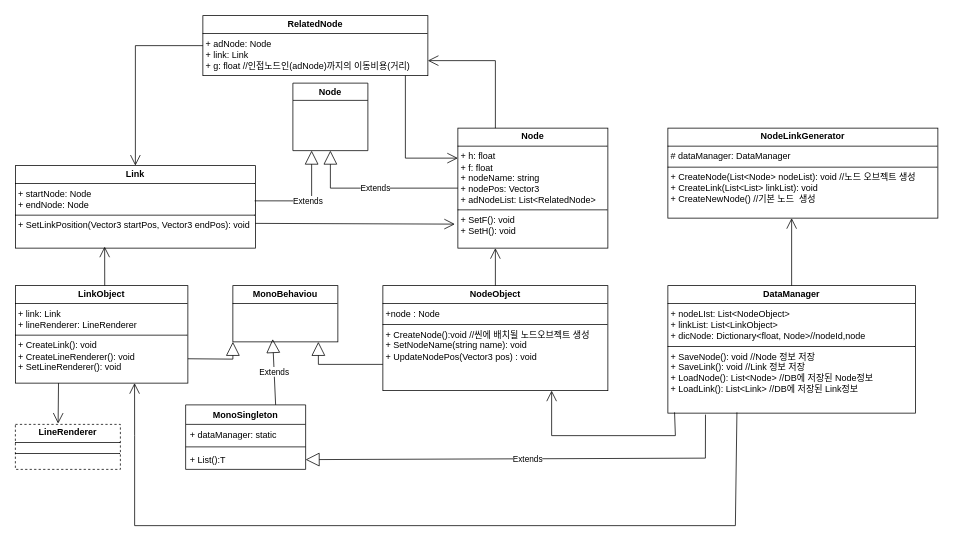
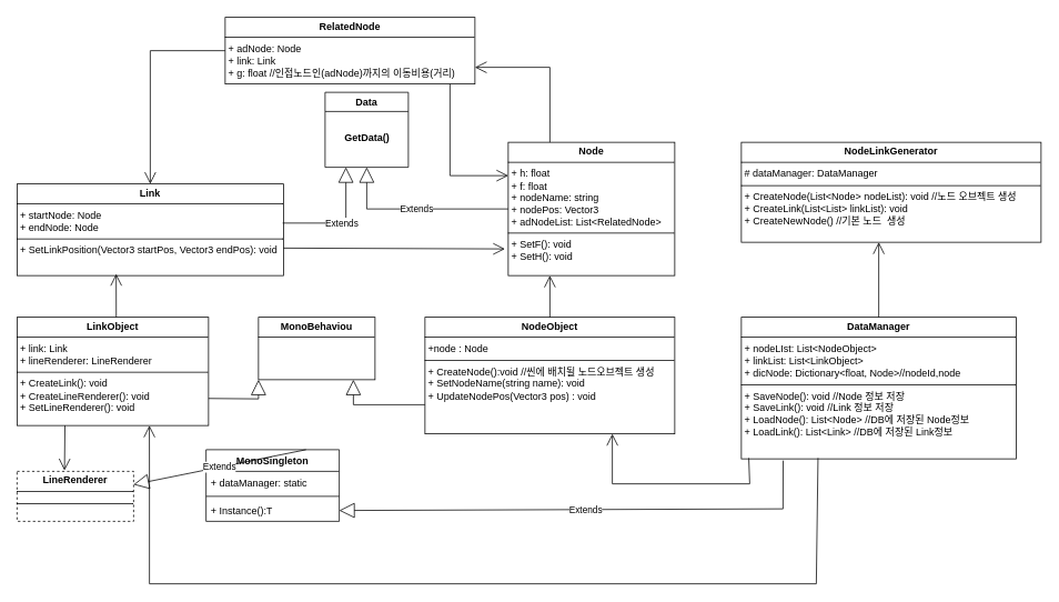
  <mxCell id="0" />
  <mxCell id="1" parent="0" />
- <mxCell id="2" value="Node" style="swimlane;whiteSpace=wrap;html=1;" vertex="1" parent="1"><mxGeometry x="390" y="110" width="100" height="90" as="geometry" /></mxCell>
+ <mxCell id="2" value="Data" style="swimlane;whiteSpace=wrap;html=1;" vertex="1" parent="1"><mxGeometry x="390" y="110" width="100" height="90" as="geometry" /></mxCell>
+ <mxCell id="3" value="&lt;b&gt;GetData()&lt;/b&gt;" style="text;html=1;align=center;verticalAlign=middle;resizable=0;points=[];autosize=1;strokeColor=none;fillColor=none;" vertex="1" parent="2"><mxGeometry x="10" y="40" width="80" height="30" as="geometry" /></mxCell>
  <mxCell id="4" value="&lt;p style=&quot;margin:0px;margin-top:4px;text-align:center;&quot;&gt;&lt;b&gt;RelatedNode&lt;/b&gt;&lt;/p&gt;&lt;hr size=&quot;1&quot; style=&quot;border-style:solid;&quot;&gt;&lt;p style=&quot;margin:0px;margin-left:4px;&quot;&gt;+ adNode:&amp;nbsp;&lt;span style=&quot;background-color: initial;&quot;&gt;Node&lt;/span&gt;&lt;/p&gt;&lt;p style=&quot;margin:0px;margin-left:4px;&quot;&gt;+ link:&amp;nbsp;&lt;span style=&quot;background-color: initial;&quot;&gt;Link&lt;/span&gt;&lt;span style=&quot;background-color: initial;&quot;&gt;&amp;nbsp;&lt;/span&gt;&lt;span style=&quot;background-color: initial;&quot;&gt;&amp;nbsp;&lt;/span&gt;&lt;/p&gt;&lt;p style=&quot;margin:0px;margin-left:4px;&quot;&gt;+ g:&amp;nbsp;&lt;span style=&quot;background-color: initial;&quot;&gt;float&lt;/span&gt;&lt;span style=&quot;background-color: initial;&quot;&gt;&amp;nbsp;//인접노드인(adNode)까지의 이동비용(거리)&lt;/span&gt;&lt;/p&gt;&lt;hr size=&quot;1&quot; style=&quot;border-style:solid;&quot;&gt;&lt;p style=&quot;margin:0px;margin-left:4px;&quot;&gt;&lt;br&gt;&lt;/p&gt;" style="verticalAlign=top;align=left;overflow=fill;html=1;whiteSpace=wrap;" vertex="1" parent="1"><mxGeometry x="270" y="20" width="300" height="80" as="geometry" /></mxCell>
  <mxCell id="5" value="&lt;p style=&quot;margin:0px;margin-top:4px;text-align:center;&quot;&gt;&lt;b&gt;Node&lt;/b&gt;&lt;/p&gt;&lt;hr size=&quot;1&quot; style=&quot;border-style:solid;&quot;&gt;&lt;p style=&quot;margin:0px;margin-left:4px;&quot;&gt;+ h: float&lt;/p&gt;&lt;p style=&quot;margin:0px;margin-left:4px;&quot;&gt;+ f: float&lt;/p&gt;&lt;p style=&quot;margin:0px;margin-left:4px;&quot;&gt;+ nodeName: string&lt;/p&gt;&lt;p style=&quot;margin:0px;margin-left:4px;&quot;&gt;+ nodePos: Vector3&lt;/p&gt;&lt;p style=&quot;margin:0px;margin-left:4px;&quot;&gt;+ adNodeList:&amp;nbsp;&lt;span style=&quot;background-color: initial;&quot;&gt;List&amp;lt;RelatedNode&amp;gt;&lt;/span&gt;&lt;/p&gt;&lt;hr size=&quot;1&quot; style=&quot;border-style:solid;&quot;&gt;&lt;p style=&quot;margin:0px;margin-left:4px;&quot;&gt;+ SetF(): void&lt;/p&gt;&lt;p style=&quot;margin:0px;margin-left:4px;&quot;&gt;+ SetH(): void&lt;/p&gt;" style="verticalAlign=top;align=left;overflow=fill;html=1;whiteSpace=wrap;" vertex="1" parent="1"><mxGeometry x="610" y="170" width="200" height="160" as="geometry" /></mxCell>
  <mxCell id="6" value="&lt;p style=&quot;margin:0px;margin-top:4px;text-align:center;&quot;&gt;&lt;b&gt;Link&lt;/b&gt;&lt;/p&gt;&lt;hr size=&quot;1&quot; style=&quot;border-style:solid;&quot;&gt;&lt;p style=&quot;margin:0px;margin-left:4px;&quot;&gt;+ startNode: Node&lt;/p&gt;&lt;p style=&quot;margin:0px;margin-left:4px;&quot;&gt;+ endNode: Node&lt;/p&gt;&lt;hr size=&quot;1&quot; style=&quot;border-style:solid;&quot;&gt;&lt;p style=&quot;margin:0px;margin-left:4px;&quot;&gt;+ SetLinkPosition(Vector3 startPos, Vector3 endPos): void&lt;/p&gt;" style="verticalAlign=top;align=left;overflow=fill;html=1;whiteSpace=wrap;" vertex="1" parent="1"><mxGeometry x="20" y="220" width="320" height="110" as="geometry" /></mxCell>
  <mxCell id="7" value="" style="endArrow=open;endFill=1;endSize=12;html=1;rounded=0;exitX=0;exitY=0.5;exitDx=0;exitDy=0;entryX=0.5;entryY=0;entryDx=0;entryDy=0;" edge="1" parent="1" source="4" target="6"><mxGeometry width="160" relative="1" as="geometry"><mxPoint x="450" y="370" as="sourcePoint" /><mxPoint y="259" as="targetPoint" x="740" /><Array as="points"><mxPoint x="180" y="60" /></Array></mxGeometry></mxCell>
  <mxCell id="8" value="" style="endArrow=open;endFill=1;endSize=12;html=1;rounded=0;entryX=-0.02;entryY=0.8;entryDx=0;entryDy=0;exitX=1;exitY=0.7;exitDx=0;exitDy=0;entryPerimeter=0;exitPerimeter=0;" edge="1" parent="1" source="6" target="5"><mxGeometry width="160" relative="1" as="geometry"><mxPoint x="490" y="400" as="sourcePoint" /><mxPoint x="800" y="290" as="targetPoint" /></mxGeometry></mxCell>
  <mxCell id="9" value="&lt;p style=&quot;margin:0px;margin-top:4px;text-align:center;&quot;&gt;&lt;b&gt;MonoBehaviou&lt;/b&gt;&lt;/p&gt;&lt;hr size=&quot;1&quot; style=&quot;border-style:solid;&quot;&gt;&lt;div style=&quot;height:2px;&quot;&gt;&lt;/div&gt;" style="verticalAlign=top;align=left;overflow=fill;html=1;whiteSpace=wrap;" vertex="1" parent="1"><mxGeometry x="310" y="380" width="140" height="75" as="geometry" /></mxCell>
  <mxCell id="10" value="&lt;p style=&quot;margin:0px;margin-top:4px;text-align:center;&quot;&gt;&lt;b&gt;NodeObject&lt;/b&gt;&lt;/p&gt;&lt;hr size=&quot;1&quot; style=&quot;border-style:solid;&quot;&gt;&lt;p style=&quot;margin:0px;margin-left:4px;&quot;&gt;+node : Node&lt;/p&gt;&lt;hr size=&quot;1&quot; style=&quot;border-style:solid;&quot;&gt;&lt;p style=&quot;margin:0px;margin-left:4px;&quot;&gt;+ CreateNode():void //씬에 배치될 노드오브젝트 생성&lt;/p&gt;&lt;p style=&quot;margin:0px;margin-left:4px;&quot;&gt;+ SetNodeName(string name): void&lt;/p&gt;&lt;p style=&quot;margin:0px;margin-left:4px;&quot;&gt;+ UpdateNodePos(Vector3 pos) : void&lt;/p&gt;" style="verticalAlign=top;align=left;overflow=fill;html=1;whiteSpace=wrap;" vertex="1" parent="1"><mxGeometry x="510" y="380" width="300" height="140" as="geometry" /></mxCell>
  <mxCell id="11" value="&lt;p style=&quot;margin:0px;margin-top:4px;text-align:center;&quot;&gt;&lt;b&gt;LinkObject&lt;/b&gt;&lt;/p&gt;&lt;hr size=&quot;1&quot; style=&quot;border-style:solid;&quot;&gt;&lt;p style=&quot;margin:0px;margin-left:4px;&quot;&gt;+ link: Link&lt;/p&gt;&lt;p style=&quot;margin:0px;margin-left:4px;&quot;&gt;+ lineRenderer: LineRenderer&lt;/p&gt;&lt;hr size=&quot;1&quot; style=&quot;border-style:solid;&quot;&gt;&lt;p style=&quot;margin:0px;margin-left:4px;&quot;&gt;+ CreateLink(): void&lt;/p&gt;&lt;p style=&quot;margin:0px;margin-left:4px;&quot;&gt;+ CreateLineRenderer(): void&lt;/p&gt;&lt;p style=&quot;margin:0px;margin-left:4px;&quot;&gt;+ SetLineRenderer(): void&lt;/p&gt;" style="verticalAlign=top;align=left;overflow=fill;html=1;whiteSpace=wrap;" vertex="1" parent="1"><mxGeometry x="20" y="380" width="230" height="130" as="geometry" /></mxCell>
  <mxCell id="12" value="" style="endArrow=open;endFill=1;endSize=12;html=1;rounded=0;exitX=0.518;exitY=0;exitDx=0;exitDy=0;entryX=0.372;entryY=0.982;entryDx=0;entryDy=0;entryPerimeter=0;exitPerimeter=0;" edge="1" parent="1" source="11" target="6"><mxGeometry width="160" relative="1" as="geometry"><mxPoint x="440" y="220" as="sourcePoint" /><mxPoint x="600" y="220" as="targetPoint" /></mxGeometry></mxCell>
  <mxCell id="13" value="" style="endArrow=open;endFill=1;endSize=12;html=1;rounded=0;exitX=0.5;exitY=0;exitDx=0;exitDy=0;entryX=0.25;entryY=1;entryDx=0;entryDy=0;" edge="1" parent="1" source="10" target="5"><mxGeometry width="160" relative="1" as="geometry"><mxPoint x="440" y="220" as="sourcePoint" /><mxPoint x="600" y="310" as="targetPoint" /></mxGeometry></mxCell>
  <mxCell id="14" value="&lt;p style=&quot;margin:0px;margin-top:4px;text-align:center;&quot;&gt;&lt;b&gt;LineRenderer&lt;/b&gt;&lt;/p&gt;&lt;hr size=&quot;1&quot; style=&quot;border-style:solid;&quot;&gt;&lt;div style=&quot;height:2px;&quot;&gt;&lt;/div&gt;&lt;hr size=&quot;1&quot; style=&quot;border-style:solid;&quot;&gt;&lt;div style=&quot;height:2px;&quot;&gt;&lt;/div&gt;" style="verticalAlign=top;align=left;overflow=fill;html=1;whiteSpace=wrap;dashed=1;" vertex="1" parent="1"><mxGeometry x="20" y="565" width="140" height="60" as="geometry" /></mxCell>
  <mxCell id="15" value="" style="endArrow=open;endFill=1;endSize=12;html=1;rounded=0;exitX=0.25;exitY=1;exitDx=0;exitDy=0;entryX=0.407;entryY=-0.017;entryDx=0;entryDy=0;entryPerimeter=0;" edge="1" parent="1" source="11" target="14"><mxGeometry width="160" relative="1" as="geometry"><mxPoint x="440" y="320" as="sourcePoint" /><mxPoint x="77" y="550" as="targetPoint" /></mxGeometry></mxCell>
  <mxCell id="16" value="" style="endArrow=open;endFill=1;endSize=12;html=1;rounded=0;exitX=0.9;exitY=1;exitDx=0;exitDy=0;exitPerimeter=0;entryX=0;entryY=0.25;entryDx=0;entryDy=0;" edge="1" parent="1" source="4" target="5"><mxGeometry width="160" relative="1" as="geometry"><mxPoint x="440" y="220" as="sourcePoint" /><mxPoint x="600" y="220" as="targetPoint" /><Array as="points"><mxPoint x="540" y="210" /></Array></mxGeometry></mxCell>
  <mxCell id="17" value="" style="endArrow=open;endFill=1;endSize=12;html=1;rounded=0;exitX=0.25;exitY=0;exitDx=0;exitDy=0;entryX=1;entryY=0.75;entryDx=0;entryDy=0;" edge="1" parent="1" source="5" target="4"><mxGeometry width="160" relative="1" as="geometry"><mxPoint x="440" y="220" as="sourcePoint" /><mxPoint x="600" y="220" as="targetPoint" /><Array as="points"><mxPoint x="660" y="80" /></Array></mxGeometry></mxCell>
  <mxCell id="18" value="&lt;p style=&quot;margin:0px;margin-top:4px;text-align:center;&quot;&gt;&lt;b&gt;DataManager&lt;/b&gt;&lt;/p&gt;&lt;hr size=&quot;1&quot; style=&quot;border-style:solid;&quot;&gt;&lt;p style=&quot;margin:0px;margin-left:4px;&quot;&gt;+ nodeLIst: List&amp;lt;NodeObject&amp;gt;&lt;/p&gt;&lt;p style=&quot;margin:0px;margin-left:4px;&quot;&gt;+ linkList: List&amp;lt;LinkObject&amp;gt;&lt;/p&gt;&lt;p style=&quot;margin:0px;margin-left:4px;&quot;&gt;+ dicNode: Dictionary&amp;lt;float, Node&amp;gt;//nodeId,node&lt;/p&gt;&lt;hr size=&quot;1&quot; style=&quot;border-style:solid;&quot;&gt;&lt;p style=&quot;margin:0px;margin-left:4px;&quot;&gt;+ SaveNode(): void //Node 정보 저장&lt;/p&gt;&lt;p style=&quot;margin:0px;margin-left:4px;&quot;&gt;+ SaveLink(): void //Link 정보 저장&lt;/p&gt;&lt;p style=&quot;margin:0px;margin-left:4px;&quot;&gt;+ LoadNode(): List&amp;lt;Node&amp;gt; //DB에 저장된 Node정보&lt;/p&gt;&lt;p style=&quot;margin:0px;margin-left:4px;&quot;&gt;+ LoadLink(): List&amp;lt;Link&amp;gt; //DB에 저장된 Link정보&lt;/p&gt;" style="verticalAlign=top;align=left;overflow=fill;html=1;whiteSpace=wrap;" vertex="1" parent="1"><mxGeometry x="890" y="380" width="330" height="170" as="geometry" /></mxCell>
  <mxCell id="19" value="" style="endArrow=open;endFill=1;endSize=12;html=1;rounded=0;entryX=0.691;entryY=1;entryDx=0;entryDy=0;entryPerimeter=0;exitX=0.279;exitY=0.994;exitDx=0;exitDy=0;exitPerimeter=0;" edge="1" parent="1" source="18" target="11"><mxGeometry width="160" relative="1" as="geometry"><mxPoint x="980" y="540" as="sourcePoint" /><mxPoint x="620" y="480" as="targetPoint" /><Array as="points"><mxPoint x="980" y="700" /><mxPoint x="179" y="700" /><mxPoint x="179" y="580" /></Array></mxGeometry></mxCell>
  <mxCell id="20" value="" style="endArrow=open;endFill=1;endSize=12;html=1;rounded=0;exitX=0.027;exitY=0.994;exitDx=0;exitDy=0;exitPerimeter=0;entryX=0.75;entryY=1;entryDx=0;entryDy=0;" edge="1" parent="1" source="18" target="10"><mxGeometry width="160" relative="1" as="geometry"><mxPoint x="540" y="760" as="sourcePoint" /><mxPoint y="530" as="targetPoint" x="740" /><Array as="points"><mxPoint x="900" y="580" /><mxPoint x="735" y="580" /></Array></mxGeometry></mxCell>
  <mxCell id="21" value="&lt;p style=&quot;margin:0px;margin-top:4px;text-align:center;&quot;&gt;&lt;b&gt;NodeLinkGenerator&lt;/b&gt;&lt;/p&gt;&lt;hr size=&quot;1&quot; style=&quot;border-style:solid;&quot;&gt;&lt;p style=&quot;margin:0px;margin-left:4px;&quot;&gt;# dataManager: DataManager&lt;/p&gt;&lt;hr size=&quot;1&quot; style=&quot;border-style:solid;&quot;&gt;&lt;p style=&quot;margin:0px;margin-left:4px;&quot;&gt;+ CreateNode(List&amp;lt;Node&amp;gt; nodeList): void //노드 오브젝트 생성&lt;/p&gt;&lt;p style=&quot;margin:0px;margin-left:4px;&quot;&gt;+ CreateLink(List&amp;lt;List&amp;gt; linkList): void&lt;/p&gt;&lt;p style=&quot;margin:0px;margin-left:4px;&quot;&gt;+ CreateNewNode() //기본 노드&amp;nbsp; 생성&lt;/p&gt;&lt;p style=&quot;margin:0px;margin-left:4px;&quot;&gt;&lt;br&gt;&lt;/p&gt;" style="verticalAlign=top;align=left;overflow=fill;html=1;whiteSpace=wrap;" vertex="1" parent="1"><mxGeometry x="890" y="170" width="360" height="120" as="geometry" /></mxCell>
  <mxCell id="22" value="" style="endArrow=block;endSize=16;endFill=0;html=1;rounded=0;exitX=1;exitY=0.75;exitDx=0;exitDy=0;entryX=0;entryY=1;entryDx=0;entryDy=0;" edge="1" parent="1" source="11" target="9"><mxGeometry width="160" relative="1" as="geometry"><mxPoint x="460" y="380" as="sourcePoint" /><mxPoint x="620" y="380" as="targetPoint" /><Array as="points"><mxPoint x="310" y="478" /></Array></mxGeometry></mxCell>
  <mxCell id="23" value="" style="endArrow=block;endSize=16;endFill=0;html=1;rounded=0;exitX=0;exitY=0.75;exitDx=0;exitDy=0;entryX=0.814;entryY=1;entryDx=0;entryDy=0;entryPerimeter=0;" edge="1" parent="1" source="10" target="9"><mxGeometry width="160" relative="1" as="geometry"><mxPoint x="460" y="380" as="sourcePoint" /><mxPoint x="620" y="380" as="targetPoint" /><Array as="points"><mxPoint x="424" y="485" /></Array></mxGeometry></mxCell>
  <mxCell id="24" value="Extends" style="endArrow=block;endSize=16;endFill=0;html=1;rounded=0;exitX=0.997;exitY=0.427;exitDx=0;exitDy=0;exitPerimeter=0;entryX=0.25;entryY=1;entryDx=0;entryDy=0;" edge="1" parent="1" source="6" target="2"><mxGeometry width="160" relative="1" as="geometry"><mxPoint x="460" y="380" as="sourcePoint" /><mxPoint x="620" y="380" as="targetPoint" /><Array as="points"><mxPoint x="415" y="267" /></Array></mxGeometry></mxCell>
  <mxCell id="25" value="Extends" style="endArrow=block;endSize=16;endFill=0;html=1;rounded=0;exitX=0;exitY=0.5;exitDx=0;exitDy=0;entryX=0.5;entryY=1;entryDx=0;entryDy=0;" edge="1" parent="1" source="5" target="2"><mxGeometry width="160" relative="1" as="geometry"><mxPoint x="460" y="380" as="sourcePoint" /><mxPoint x="620" y="380" as="targetPoint" /><Array as="points"><mxPoint x="440" y="250" /></Array></mxGeometry></mxCell>
  <mxCell id="26" value="MonoSingleton" style="swimlane;fontStyle=1;align=center;verticalAlign=top;childLayout=stackLayout;horizontal=1;startSize=26;horizontalStack=0;resizeParent=1;resizeParentMax=0;resizeLast=0;collapsible=1;marginBottom=0;whiteSpace=wrap;html=1;" vertex="1" parent="1"><mxGeometry x="247" y="539" width="160" height="86" as="geometry"><mxRectangle x="-500" y="559" width="120" height="30" as="alternateBounds" /></mxGeometry></mxCell>
  <mxCell id="27" value="+ dataManager: static" style="text;strokeColor=none;fillColor=none;align=left;verticalAlign=top;spacingLeft=4;spacingRight=4;overflow=hidden;rotatable=0;points=[[0,0.5],[1,0.5]];portConstraint=eastwest;whiteSpace=wrap;html=1;" vertex="1" parent="26"><mxGeometry y="26" width="160" height="26" as="geometry" /></mxCell>
  <mxCell id="28" value="" style="line;strokeWidth=1;fillColor=none;align=left;verticalAlign=middle;spacingTop=-1;spacingLeft=3;spacingRight=3;rotatable=0;labelPosition=right;points=[];portConstraint=eastwest;strokeColor=inherit;" vertex="1" parent="26"><mxGeometry y="52" width="160" height="8" as="geometry" /></mxCell>
- <mxCell id="29" value="+ List():T" style="text;strokeColor=none;fillColor=none;align=left;verticalAlign=top;spacingLeft=4;spacingRight=4;overflow=hidden;rotatable=0;points=[[0,0.5],[1,0.5]];portConstraint=eastwest;whiteSpace=wrap;html=1;" vertex="1" parent="26"><mxGeometry y="60" width="160" height="26" as="geometry" /></mxCell>
- <mxCell id="30" value="Extends" style="endArrow=block;endSize=16;endFill=0;html=1;rounded=0;exitX=0.75;exitY=0;exitDx=0;exitDy=0;entryX=0.379;entryY=0.95;entryDx=0;entryDy=0;entryPerimeter=0;" edge="1" parent="1" source="26" target="9"><mxGeometry width="160" relative="1" as="geometry"><mxPoint x="460" y="580" as="sourcePoint" /><mxPoint x="620" y="580" as="targetPoint" /></mxGeometry></mxCell>
+ <mxCell id="29" value="+ Instance():T" style="text;strokeColor=none;fillColor=none;align=left;verticalAlign=top;spacingLeft=4;spacingRight=4;overflow=hidden;rotatable=0;points=[[0,0.5],[1,0.5]];portConstraint=eastwest;whiteSpace=wrap;html=1;" vertex="1" parent="26"><mxGeometry y="60" width="160" height="26" as="geometry" /></mxCell>
+ <mxCell id="30" value="Extends" style="endArrow=block;endSize=16;endFill=0;html=1;rounded=0;exitX=0.75;exitY=0;exitDx=0;exitDy=0;" edge="1" parent="1" source="26" target="14"><mxGeometry width="160" relative="1" as="geometry"><mxPoint x="460" y="580" as="sourcePoint" /><mxPoint x="620" y="580" as="targetPoint" /></mxGeometry></mxCell>
  <mxCell id="31" value="Extends" style="endArrow=block;endSize=16;endFill=0;html=1;rounded=0;exitX=0.152;exitY=1.012;exitDx=0;exitDy=0;exitPerimeter=0;entryX=1;entryY=0.5;entryDx=0;entryDy=0;" edge="1" parent="1" source="18" target="29"><mxGeometry width="160" relative="1" as="geometry"><mxPoint x="382.09" y="770" as="sourcePoint" /><mxPoint x="377.9" y="622.998" as="targetPoint" /><Array as="points"><mxPoint x="940" y="610" /></Array></mxGeometry></mxCell>
  <mxCell id="32" value="" style="endArrow=open;endFill=1;endSize=12;html=1;rounded=0;exitX=0.5;exitY=0;exitDx=0;exitDy=0;" edge="1" parent="1" source="18"><mxGeometry width="160" relative="1" as="geometry"><mxPoint x="460" y="580" as="sourcePoint" /><mxPoint x="1055" y="290" as="targetPoint" /></mxGeometry></mxCell>
